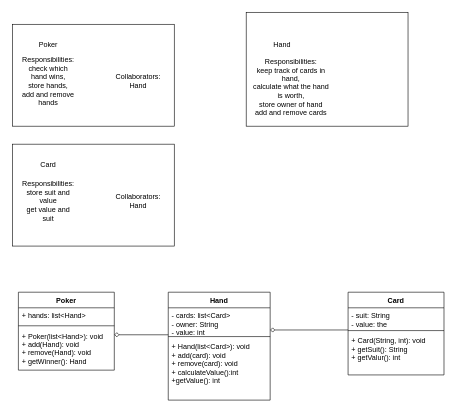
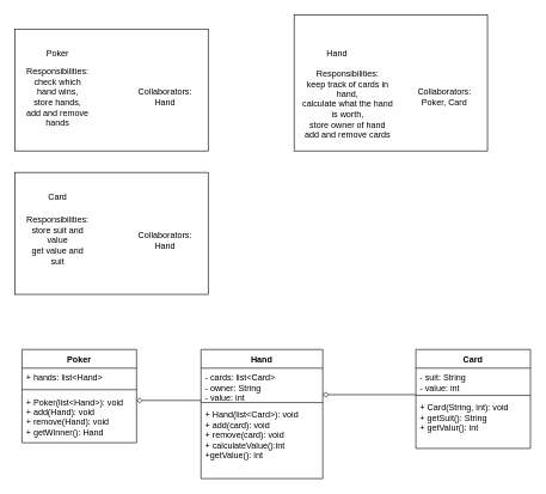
  <mxCell id="0" />
  <mxCell id="1" parent="0" />
  <mxCell id="2" value="" style="rounded=0;whiteSpace=wrap;html=1;" vertex="1" parent="1"><mxGeometry x="20" y="40" width="270" height="170" as="geometry" /></mxCell>
  <mxCell id="3" value="Poker" style="text;html=1;strokeColor=none;fillColor=none;align=center;verticalAlign=middle;whiteSpace=wrap;rounded=0;" vertex="1" parent="1"><mxGeometry x="50" y="60" width="60" height="30" as="geometry" /></mxCell>
  <mxCell id="4" value="Responsibilities:&lt;br&gt;check which hand wins,&lt;br&gt;store hands, add and remove hands" style="text;html=1;strokeColor=none;fillColor=none;align=center;verticalAlign=middle;whiteSpace=wrap;rounded=0;" vertex="1" parent="1"><mxGeometry x="50" y="120" width="60" height="30" as="geometry" /></mxCell>
  <mxCell id="5" value="Collaborators:&lt;br&gt;Hand" style="text;html=1;strokeColor=none;fillColor=none;align=center;verticalAlign=middle;whiteSpace=wrap;rounded=0;" vertex="1" parent="1"><mxGeometry x="200" y="120" width="60" height="30" as="geometry" /></mxCell>
  <mxCell id="6" value="" style="rounded=0;whiteSpace=wrap;html=1;" vertex="1" parent="1"><mxGeometry x="410" y="20" width="270" height="190" as="geometry" /></mxCell>
  <mxCell id="7" value="Hand" style="text;html=1;strokeColor=none;fillColor=none;align=center;verticalAlign=middle;whiteSpace=wrap;rounded=0;" vertex="1" parent="1"><mxGeometry x="440" y="60" width="60" height="30" as="geometry" /></mxCell>
  <mxCell id="8" value="Responsibilities:&lt;br&gt;keep track of cards in hand,&lt;br&gt;calculate what the hand is worth,&lt;br&gt;store owner of hand&lt;br&gt;add and remove cards" style="text;html=1;strokeColor=none;fillColor=none;align=center;verticalAlign=middle;whiteSpace=wrap;rounded=0;" vertex="1" parent="1"><mxGeometry x="420" y="100" width="130" height="90" as="geometry" /></mxCell>
+ <mxCell id="9" value="Collaborators:&lt;br&gt;Poker, Card" style="text;html=1;strokeColor=none;fillColor=none;align=center;verticalAlign=middle;whiteSpace=wrap;rounded=0;" vertex="1" parent="1"><mxGeometry x="590" y="120" width="60" height="30" as="geometry" /></mxCell>
  <mxCell id="10" value="" style="rounded=0;whiteSpace=wrap;html=1;" vertex="1" parent="1"><mxGeometry x="20" y="240" width="270" height="170" as="geometry" /></mxCell>
  <mxCell id="11" value="Card" style="text;html=1;strokeColor=none;fillColor=none;align=center;verticalAlign=middle;whiteSpace=wrap;rounded=0;" vertex="1" parent="1"><mxGeometry x="50" y="260" width="60" height="30" as="geometry" /></mxCell>
  <mxCell id="12" value="Responsibilities:&lt;br&gt;store suit and value&lt;br&gt;get value and suit" style="text;html=1;strokeColor=none;fillColor=none;align=center;verticalAlign=middle;whiteSpace=wrap;rounded=0;" vertex="1" parent="1"><mxGeometry x="50" y="320" width="60" height="30" as="geometry" /></mxCell>
  <mxCell id="13" value="Collaborators:&lt;br&gt;Hand" style="text;html=1;strokeColor=none;fillColor=none;align=center;verticalAlign=middle;whiteSpace=wrap;rounded=0;" vertex="1" parent="1"><mxGeometry x="200" y="320" width="60" height="30" as="geometry" /></mxCell>
  <mxCell id="14" value="Poker" style="swimlane;fontStyle=1;align=center;verticalAlign=top;childLayout=stackLayout;horizontal=1;startSize=26;horizontalStack=0;resizeParent=1;resizeParentMax=0;resizeLast=0;collapsible=1;marginBottom=0;" vertex="1" parent="1"><mxGeometry x="30" y="487" width="160" height="130" as="geometry" /></mxCell>
  <mxCell id="15" value="+ hands: list&lt;Hand&gt;" style="text;strokeColor=none;fillColor=none;align=left;verticalAlign=top;spacingLeft=4;spacingRight=4;overflow=hidden;rotatable=0;points=[[0,0.5],[1,0.5]];portConstraint=eastwest;" vertex="1" parent="14"><mxGeometry y="26" width="160" height="26" as="geometry" /></mxCell>
  <mxCell id="16" value="" style="line;strokeWidth=1;fillColor=none;align=left;verticalAlign=middle;spacingTop=-1;spacingLeft=3;spacingRight=3;rotatable=0;labelPosition=right;points=[];portConstraint=eastwest;strokeColor=inherit;" vertex="1" parent="14"><mxGeometry y="52" width="160" height="8" as="geometry" /></mxCell>
  <mxCell id="17" value="+ Poker(list&lt;Hand&gt;): void&#10;+ add(Hand): void&#10;+ remove(Hand): void&#10;+ getWinner(): Hand&#10;" style="text;strokeColor=none;fillColor=none;align=left;verticalAlign=top;spacingLeft=4;spacingRight=4;overflow=hidden;rotatable=0;points=[[0,0.5],[1,0.5]];portConstraint=eastwest;" vertex="1" parent="14"><mxGeometry y="60" width="160" height="70" as="geometry" /></mxCell>
  <mxCell id="18" value="Hand" style="swimlane;fontStyle=1;align=center;verticalAlign=top;childLayout=stackLayout;horizontal=1;startSize=26;horizontalStack=0;resizeParent=1;resizeParentMax=0;resizeLast=0;collapsible=1;marginBottom=0;" vertex="1" parent="1"><mxGeometry x="280" y="487" width="170" height="180" as="geometry" /></mxCell>
  <mxCell id="19" value="- cards: list&lt;Card&gt;&#10;- owner: String&#10;- value: int" style="text;strokeColor=none;fillColor=none;align=left;verticalAlign=top;spacingLeft=4;spacingRight=4;overflow=hidden;rotatable=0;points=[[0,0.5],[1,0.5]];portConstraint=eastwest;" vertex="1" parent="18"><mxGeometry y="26" width="170" height="44" as="geometry" /></mxCell>
  <mxCell id="20" value="" style="line;strokeWidth=1;fillColor=none;align=left;verticalAlign=middle;spacingTop=-1;spacingLeft=3;spacingRight=3;rotatable=0;labelPosition=right;points=[];portConstraint=eastwest;strokeColor=inherit;" vertex="1" parent="18"><mxGeometry y="70" width="170" height="8" as="geometry" /></mxCell>
  <mxCell id="21" value="+ Hand(list&lt;Card&gt;): void&#10;+ add(card): void&#10;+ remove(card): void&#10;+ calculateValue():int&#10;+getValue(): int&#10;" style="text;strokeColor=none;fillColor=none;align=left;verticalAlign=top;spacingLeft=4;spacingRight=4;overflow=hidden;rotatable=0;points=[[0,0.5],[1,0.5]];portConstraint=eastwest;" vertex="1" parent="18"><mxGeometry y="78" width="170" height="102" as="geometry" /></mxCell>
  <mxCell id="22" value="Card" style="swimlane;fontStyle=1;align=center;verticalAlign=top;childLayout=stackLayout;horizontal=1;startSize=26;horizontalStack=0;resizeParent=1;resizeParentMax=0;resizeLast=0;collapsible=1;marginBottom=0;" vertex="1" parent="1"><mxGeometry x="580" y="487" width="160" height="138" as="geometry" /></mxCell>
- <mxCell id="23" value="- suit: String&#10;- value: the" style="text;strokeColor=none;fillColor=none;align=left;verticalAlign=top;spacingLeft=4;spacingRight=4;overflow=hidden;rotatable=0;points=[[0,0.5],[1,0.5]];portConstraint=eastwest;" vertex="1" parent="22"><mxGeometry y="26" width="160" height="34" as="geometry" /></mxCell>
+ <mxCell id="23" value="- suit: String&#10;- value: int" style="text;strokeColor=none;fillColor=none;align=left;verticalAlign=top;spacingLeft=4;spacingRight=4;overflow=hidden;rotatable=0;points=[[0,0.5],[1,0.5]];portConstraint=eastwest;" vertex="1" parent="22"><mxGeometry y="26" width="160" height="34" as="geometry" /></mxCell>
  <mxCell id="24" value="" style="line;strokeWidth=1;fillColor=none;align=left;verticalAlign=middle;spacingTop=-1;spacingLeft=3;spacingRight=3;rotatable=0;labelPosition=right;points=[];portConstraint=eastwest;strokeColor=inherit;" vertex="1" parent="22"><mxGeometry y="60" width="160" height="8" as="geometry" /></mxCell>
  <mxCell id="25" value="+ Card(String, int): void&#10;+ getSuit(): String&#10;+ getValur(): int&#10;" style="text;strokeColor=none;fillColor=none;align=left;verticalAlign=top;spacingLeft=4;spacingRight=4;overflow=hidden;rotatable=0;points=[[0,0.5],[1,0.5]];portConstraint=eastwest;" vertex="1" parent="22"><mxGeometry y="68" width="160" height="70" as="geometry" /></mxCell>
  <mxCell id="26" value="" style="endArrow=diamond;html=1;rounded=0;exitX=0;exitY=1.023;exitDx=0;exitDy=0;exitPerimeter=0;entryX=1;entryY=0.157;entryDx=0;entryDy=0;entryPerimeter=0;endFill=0;" edge="1" parent="1" source="19" target="17"><mxGeometry width="50" height="50" relative="1" as="geometry"><mxPoint x="230" y="490" as="sourcePoint" /><mxPoint x="280" y="440" as="targetPoint" /></mxGeometry></mxCell>
  <mxCell id="27" value="" style="endArrow=diamond;html=1;rounded=0;exitX=0;exitY=1.088;exitDx=0;exitDy=0;exitPerimeter=0;endFill=0;" edge="1" parent="1" source="23"><mxGeometry width="50" height="50" relative="1" as="geometry"><mxPoint x="290" y="568.012" as="sourcePoint" /><mxPoint x="450" y="550" as="targetPoint" /></mxGeometry></mxCell>
